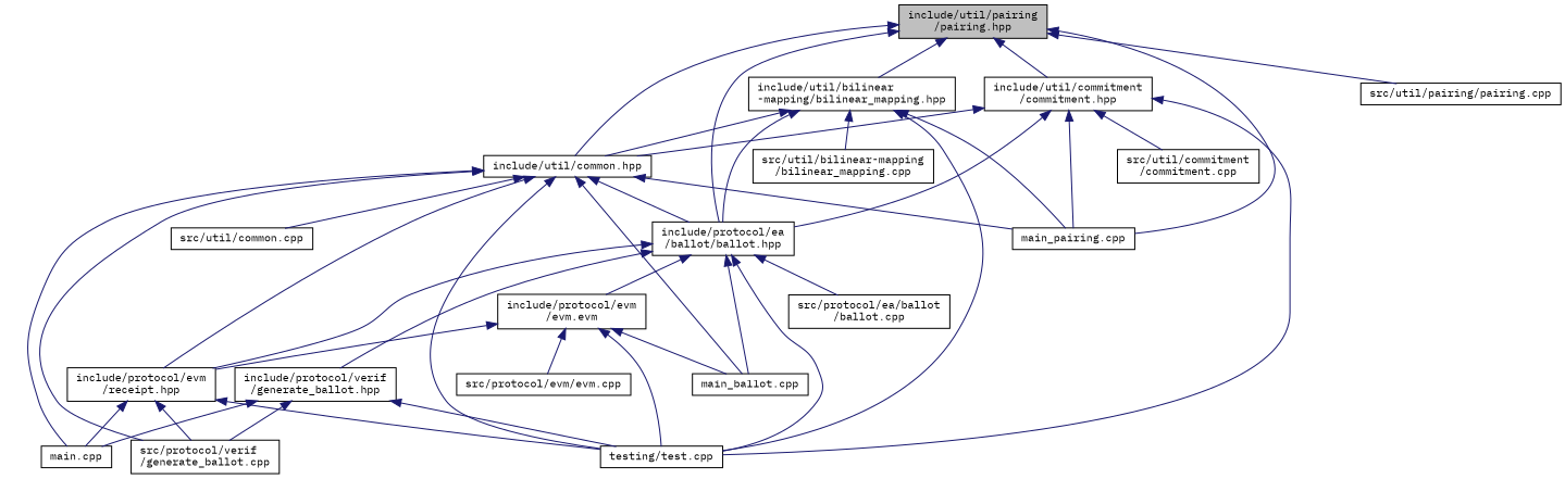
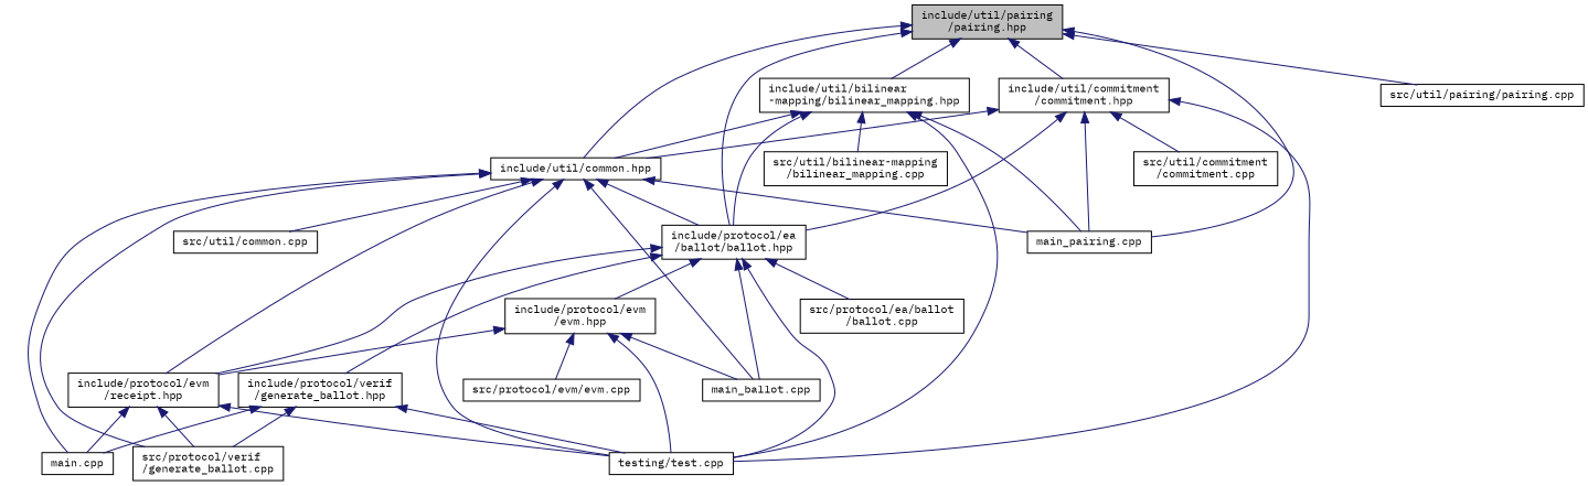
  digraph {
    fontname="IBM Plex Mono"
    node [color=black fillcolor=white fontname="IBM Plex Mono" fontsize=10 shape=record style=filled]
    edge [color=midnightblue dir=back fontname="IBM Plex Mono" fontsize=10 labelfontname=Helvetica labelfontsize=10 style=solid]
    n1 [fillcolor=grey75 fontcolor=black height=0.2 label="include/util/pairing\l/pairing.hpp" width=0.4]
    n2 [height=0.2 label="include/protocol/ea\l/ballot/ballot.hpp" width=0.4]
    n3 [height=0.2 label="include/util/bilinear\l-mapping/bilinear_mapping.hpp" width=0.4]
    n4 [height=0.2 label="include/util/common.hpp" width=0.4]
    n5 [height=0.2 label="main_pairing.cpp" width=0.4]
    n6 [height=0.2 label="include/util/commitment\l/commitment.hpp" width=0.4]
    n7 [height=0.2 label="src/util/pairing/pairing.cpp" width=0.4]
    n8 [height=0.2 label="testing/test.cpp" width=0.4]
-   n9 [height=0.2 label="include/protocol/evm\l/evm.evm" width=0.4]
+   n9 [height=0.2 label="include/protocol/evm\l/evm.hpp" width=0.4]
    n10 [height=0.2 label="include/protocol/evm\l/receipt.hpp" width=0.4]
    n11 [height=0.2 label="main_ballot.cpp" width=0.4]
    n12 [height=0.2 label="include/protocol/verif\l/generate_ballot.hpp" width=0.4]
    n13 [height=0.2 label="src/protocol/ea/ballot\l/ballot.cpp" width=0.4]
    n14 [height=0.2 label="src/util/bilinear-mapping\l/bilinear_mapping.cpp" width=0.4]
    n15 [height=0.2 label="main.cpp" width=0.4]
    n16 [height=0.2 label="src/protocol/verif\l/generate_ballot.cpp" width=0.4]
    n17 [height=0.2 label="src/util/common.cpp" width=0.4]
    n18 [height=0.2 label="src/util/commitment\l/commitment.cpp" width=0.4]
    n19 [height=0.2 label="src/protocol/evm/evm.cpp" width=0.4]
    n1 -> n2
    n1 -> n3
    n1 -> n4
    n1 -> n5
    n1 -> n6
    n1 -> n7
    n2 -> n8
    n2 -> n9
    n2 -> n10
    n2 -> n11
    n2 -> n12
    n2 -> n13
    n3 -> n2
    n3 -> n4
    n3 -> n5
    n3 -> n8
    n3 -> n14
    n4 -> n2
    n4 -> n5
    n4 -> n8
    n4 -> n10
    n4 -> n11
    n4 -> n15
    n4 -> n16
    n4 -> n17
    n6 -> n2
    n6 -> n4
    n6 -> n5
    n6 -> n8
    n6 -> n18
    n9 -> n8
    n9 -> n10
    n9 -> n11
    n9 -> n19
    n10 -> n8
    n10 -> n15
    n10 -> n16
    n12 -> n8
    n12 -> n15
    n12 -> n16
  }
